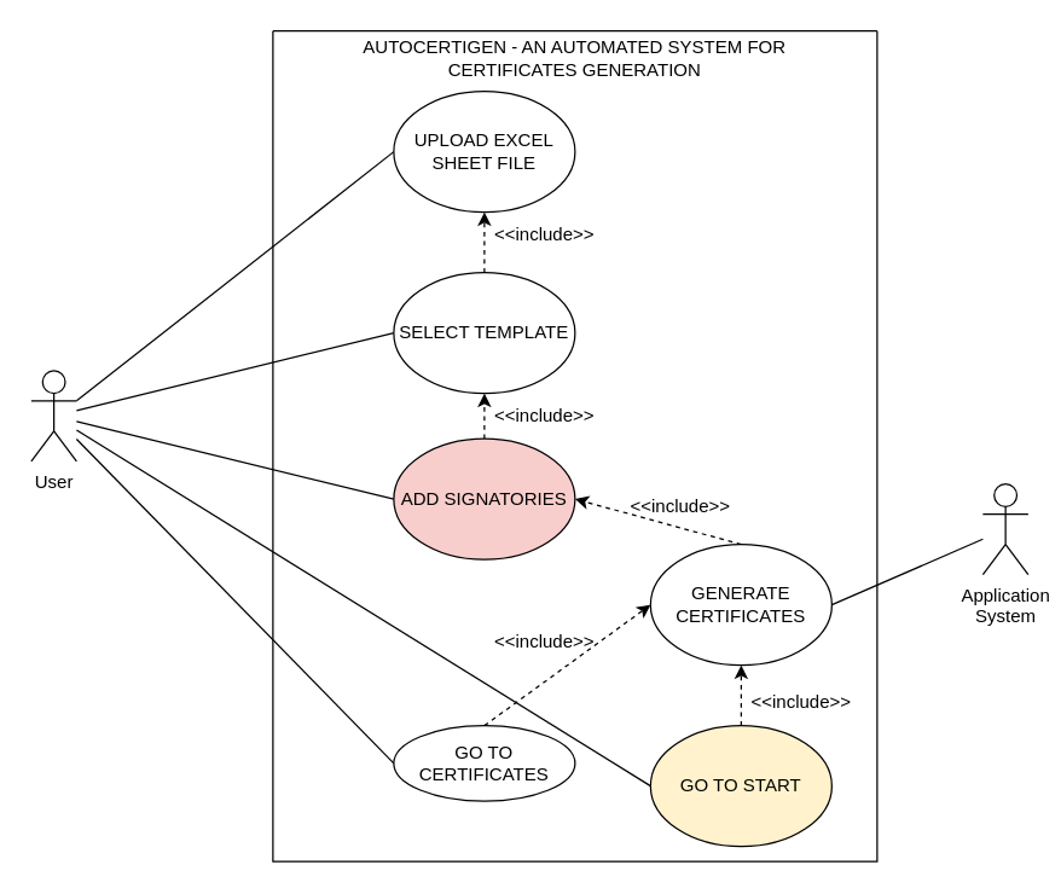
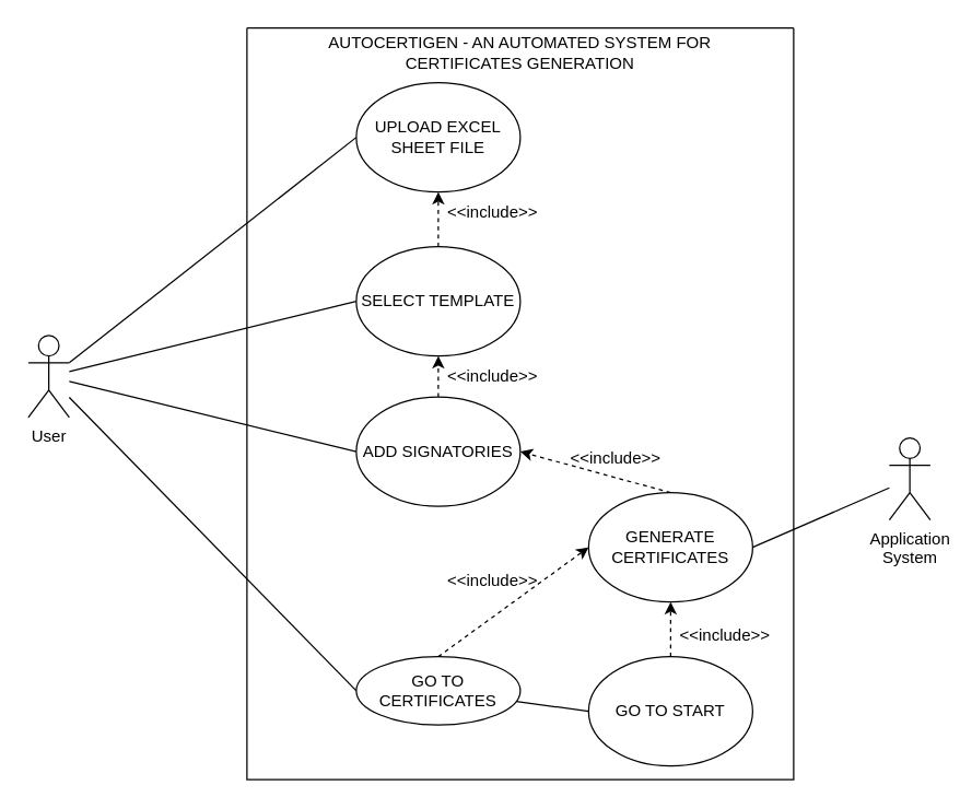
  <mxCell id="0" />
  <mxCell id="1" parent="0" />
  <mxCell id="2" style="rounded=0;orthogonalLoop=1;jettySize=auto;html=1;exitX=0;exitY=0.5;exitDx=0;exitDy=0;endArrow=none;endFill=0;entryX=1;entryY=0.333;entryDx=0;entryDy=0;entryPerimeter=0;" edge="1" parent="1" source="3" target="19"><mxGeometry relative="1" as="geometry"><mxPoint x="120" y="250" as="targetPoint" /></mxGeometry></mxCell>
  <mxCell id="3" value="UPLOAD EXCEL SHEET FILE" style="ellipse;whiteSpace=wrap;html=1;" vertex="1" parent="1"><mxGeometry x="260" y="60" width="120" height="80" as="geometry" /></mxCell>
  <mxCell id="4" style="edgeStyle=none;rounded=0;orthogonalLoop=1;jettySize=auto;html=1;exitX=0;exitY=0.5;exitDx=0;exitDy=0;endArrow=none;endFill=0;" edge="1" parent="1" source="6" target="19"><mxGeometry relative="1" as="geometry"><mxPoint x="60" y="270" as="targetPoint" /></mxGeometry></mxCell>
  <mxCell id="5" style="edgeStyle=none;rounded=0;orthogonalLoop=1;jettySize=auto;html=1;exitX=0.5;exitY=0;exitDx=0;exitDy=0;entryX=0.5;entryY=1;entryDx=0;entryDy=0;dashed=1;endArrow=classic;endFill=1;" edge="1" parent="1" source="6" target="3"><mxGeometry relative="1" as="geometry" /></mxCell>
  <mxCell id="6" value="SELECT TEMPLATE" style="ellipse;whiteSpace=wrap;html=1;" vertex="1" parent="1"><mxGeometry x="260" y="180" width="120" height="80" as="geometry" /></mxCell>
  <mxCell id="7" style="edgeStyle=none;rounded=0;orthogonalLoop=1;jettySize=auto;html=1;exitX=0;exitY=0.5;exitDx=0;exitDy=0;endArrow=none;endFill=0;" edge="1" parent="1" source="9" target="19"><mxGeometry relative="1" as="geometry" /></mxCell>
  <mxCell id="8" style="edgeStyle=none;rounded=0;orthogonalLoop=1;jettySize=auto;html=1;exitX=0.5;exitY=0;exitDx=0;exitDy=0;entryX=0.5;entryY=1;entryDx=0;entryDy=0;dashed=1;endArrow=classic;endFill=1;" edge="1" parent="1" source="9" target="6"><mxGeometry relative="1" as="geometry" /></mxCell>
- <mxCell id="9" value="ADD SIGNATORIES" style="ellipse;whiteSpace=wrap;html=1;fillColor=#f8cecc;" vertex="1" parent="1"><mxGeometry x="260" y="290" width="120" height="80" as="geometry" /></mxCell>
+ <mxCell id="9" value="ADD SIGNATORIES" style="ellipse;whiteSpace=wrap;html=1;" vertex="1" parent="1"><mxGeometry x="260" y="290" width="120" height="80" as="geometry" /></mxCell>
  <mxCell id="10" style="edgeStyle=none;rounded=0;orthogonalLoop=1;jettySize=auto;html=1;exitX=0.5;exitY=0;exitDx=0;exitDy=0;entryX=1;entryY=0.5;entryDx=0;entryDy=0;dashed=1;endArrow=classic;endFill=1;" edge="1" parent="1" source="12" target="9"><mxGeometry relative="1" as="geometry" /></mxCell>
  <mxCell id="11" style="edgeStyle=none;rounded=0;orthogonalLoop=1;jettySize=auto;html=1;exitX=1;exitY=0.5;exitDx=0;exitDy=0;endArrow=none;endFill=0;" edge="1" parent="1" source="12" target="20"><mxGeometry relative="1" as="geometry" /></mxCell>
  <mxCell id="12" value="GENERATE CERTIFICATES" style="ellipse;whiteSpace=wrap;html=1;" vertex="1" parent="1"><mxGeometry x="430" y="360" width="120" height="80" as="geometry" /></mxCell>
  <mxCell id="13" style="edgeStyle=none;rounded=0;orthogonalLoop=1;jettySize=auto;html=1;exitX=0;exitY=0.5;exitDx=0;exitDy=0;endArrow=none;endFill=0;" edge="1" parent="1" source="15" target="19"><mxGeometry relative="1" as="geometry"><mxPoint x="120" y="280" as="targetPoint" /></mxGeometry></mxCell>
  <mxCell id="14" style="edgeStyle=none;rounded=0;orthogonalLoop=1;jettySize=auto;html=1;exitX=0.5;exitY=0;exitDx=0;exitDy=0;entryX=0;entryY=0.5;entryDx=0;entryDy=0;endArrow=classic;endFill=1;dashed=1;" edge="1" parent="1" source="15" target="12"><mxGeometry relative="1" as="geometry" /></mxCell>
  <mxCell id="15" value="GO TO CERTIFICATES" style="ellipse;whiteSpace=wrap;html=1;" vertex="1" parent="1"><mxGeometry x="260" y="480" width="120" height="50" as="geometry" /></mxCell>
- <mxCell id="16" style="edgeStyle=none;rounded=0;orthogonalLoop=1;jettySize=auto;html=1;exitX=0;exitY=0.5;exitDx=0;exitDy=0;endArrow=none;endFill=0;" edge="1" parent="1" source="18" target="19"><mxGeometry relative="1" as="geometry"><mxPoint x="120" y="270" as="targetPoint" /></mxGeometry></mxCell>
+ <mxCell id="16" style="edgeStyle=none;rounded=0;orthogonalLoop=1;jettySize=auto;html=1;exitX=0;exitY=0.5;exitDx=0;exitDy=0;endArrow=none;endFill=0;" edge="1" parent="1" source="18" target="15"><mxGeometry relative="1" as="geometry"><mxPoint x="120" y="270" as="targetPoint" /></mxGeometry></mxCell>
  <mxCell id="17" style="edgeStyle=none;rounded=0;orthogonalLoop=1;jettySize=auto;html=1;exitX=0.5;exitY=0;exitDx=0;exitDy=0;entryX=0.5;entryY=1;entryDx=0;entryDy=0;endArrow=classic;endFill=1;dashed=1;" edge="1" parent="1" source="18" target="12"><mxGeometry relative="1" as="geometry" /></mxCell>
- <mxCell id="18" value="GO TO START" style="ellipse;whiteSpace=wrap;html=1;fillColor=#fff2cc;" vertex="1" parent="1"><mxGeometry x="430" y="480" width="120" height="80" as="geometry" /></mxCell>
+ <mxCell id="18" value="GO TO START" style="ellipse;whiteSpace=wrap;html=1;" vertex="1" parent="1"><mxGeometry x="430" y="480" width="120" height="80" as="geometry" /></mxCell>
  <mxCell id="19" value="User" style="shape=umlActor;verticalLabelPosition=bottom;verticalAlign=top;html=1;outlineConnect=0;" vertex="1" parent="1"><mxGeometry x="20" y="245" width="30" height="60" as="geometry" /></mxCell>
  <mxCell id="20" value="Application&lt;br&gt;System" style="shape=umlActor;verticalLabelPosition=bottom;verticalAlign=top;html=1;outlineConnect=0;" vertex="1" parent="1"><mxGeometry x="650" y="320" width="30" height="60" as="geometry" /></mxCell>
  <mxCell id="21" value="" style="swimlane;startSize=0;" vertex="1" parent="1"><mxGeometry x="180" y="20" width="400" height="550" as="geometry" /></mxCell>
  <mxCell id="22" value="&amp;lt;&amp;lt;include&amp;gt;&amp;gt;" style="text;html=1;strokeColor=none;fillColor=none;align=center;verticalAlign=middle;whiteSpace=wrap;rounded=0;" vertex="1" parent="21"><mxGeometry x="150" y="120" width="60" height="30" as="geometry" /></mxCell>
  <mxCell id="23" value="&amp;lt;&amp;lt;include&amp;gt;&amp;gt;" style="text;html=1;strokeColor=none;fillColor=none;align=center;verticalAlign=middle;whiteSpace=wrap;rounded=0;" vertex="1" parent="21"><mxGeometry x="150" y="240" width="60" height="30" as="geometry" /></mxCell>
  <mxCell id="24" value="&amp;lt;&amp;lt;include&amp;gt;&amp;gt;" style="text;html=1;strokeColor=none;fillColor=none;align=center;verticalAlign=middle;whiteSpace=wrap;rounded=0;" vertex="1" parent="21"><mxGeometry x="240" y="300" width="60" height="30" as="geometry" /></mxCell>
  <mxCell id="25" value="&amp;lt;&amp;lt;include&amp;gt;&amp;gt;" style="text;html=1;strokeColor=none;fillColor=none;align=center;verticalAlign=middle;whiteSpace=wrap;rounded=0;" vertex="1" parent="21"><mxGeometry x="150" y="390" width="60" height="30" as="geometry" /></mxCell>
  <mxCell id="26" value="&amp;lt;&amp;lt;include&amp;gt;&amp;gt;" style="text;html=1;strokeColor=none;fillColor=none;align=center;verticalAlign=middle;whiteSpace=wrap;rounded=0;" vertex="1" parent="21"><mxGeometry x="320" y="430" width="60" height="30" as="geometry" /></mxCell>
  <mxCell id="27" value="AUTOCERTIGEN - AN AUTOMATED SYSTEM FOR CERTIFICATES GENERATION" style="text;html=1;strokeColor=none;fillColor=none;align=center;verticalAlign=middle;whiteSpace=wrap;rounded=0;" vertex="1" parent="21"><mxGeometry x="15" y="3" width="370" height="30" as="geometry" /></mxCell>
